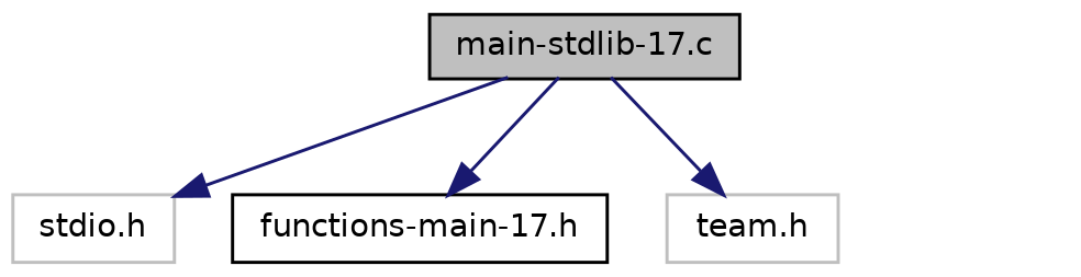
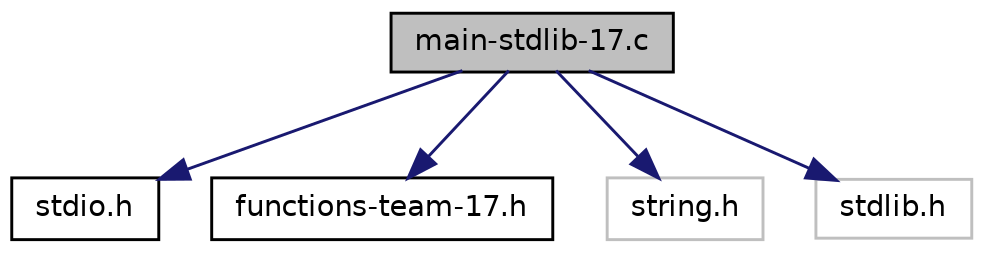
  digraph {
    node [color=grey75 fillcolor=white fontname=Helvetica fontsize=10 shape=record style=filled]
    edge [color=midnightblue fontname=Helvetica fontsize=10 labelfontname=Helvetica labelfontsize=10 style=solid]
    n1 [color=black fillcolor=grey75 fontcolor=black height=0.2 label="main-stdlib-17.c" width=0.4]
-   n2 [height=0.2 label="stdio.h" width=0.4]
-   n3 [color=black height=0.2 label="functions-main-17.h" width=0.4]
-   n4 [height=0.2 label="team.h" width=0.4]
+   n2 [color=black height=0.2 label="stdio.h" width=0.4]
+   n3 [color=black height=0.2 label="functions-team-17.h" width=0.4]
+   n4 [height=0.2 label="string.h" width=0.4]
+   n5 [height=0.2 label="stdlib.h" width=0.4]
    n1 -> n2
    n1 -> n3
    n1 -> n4
+   n1 -> n5
  }
